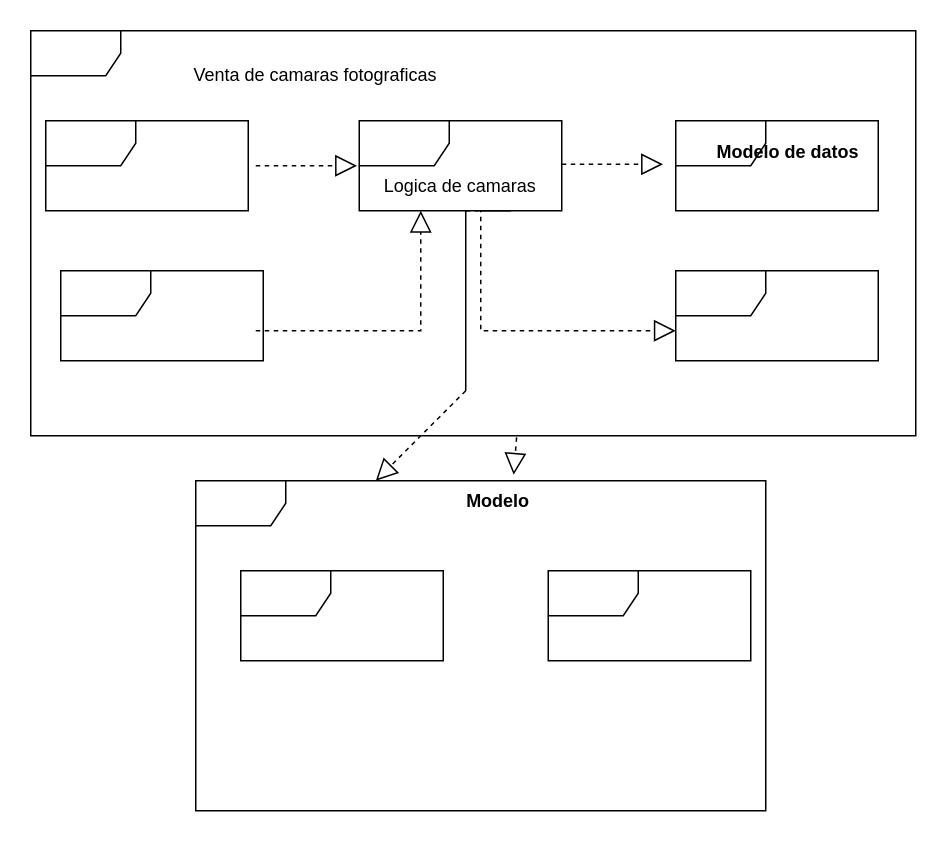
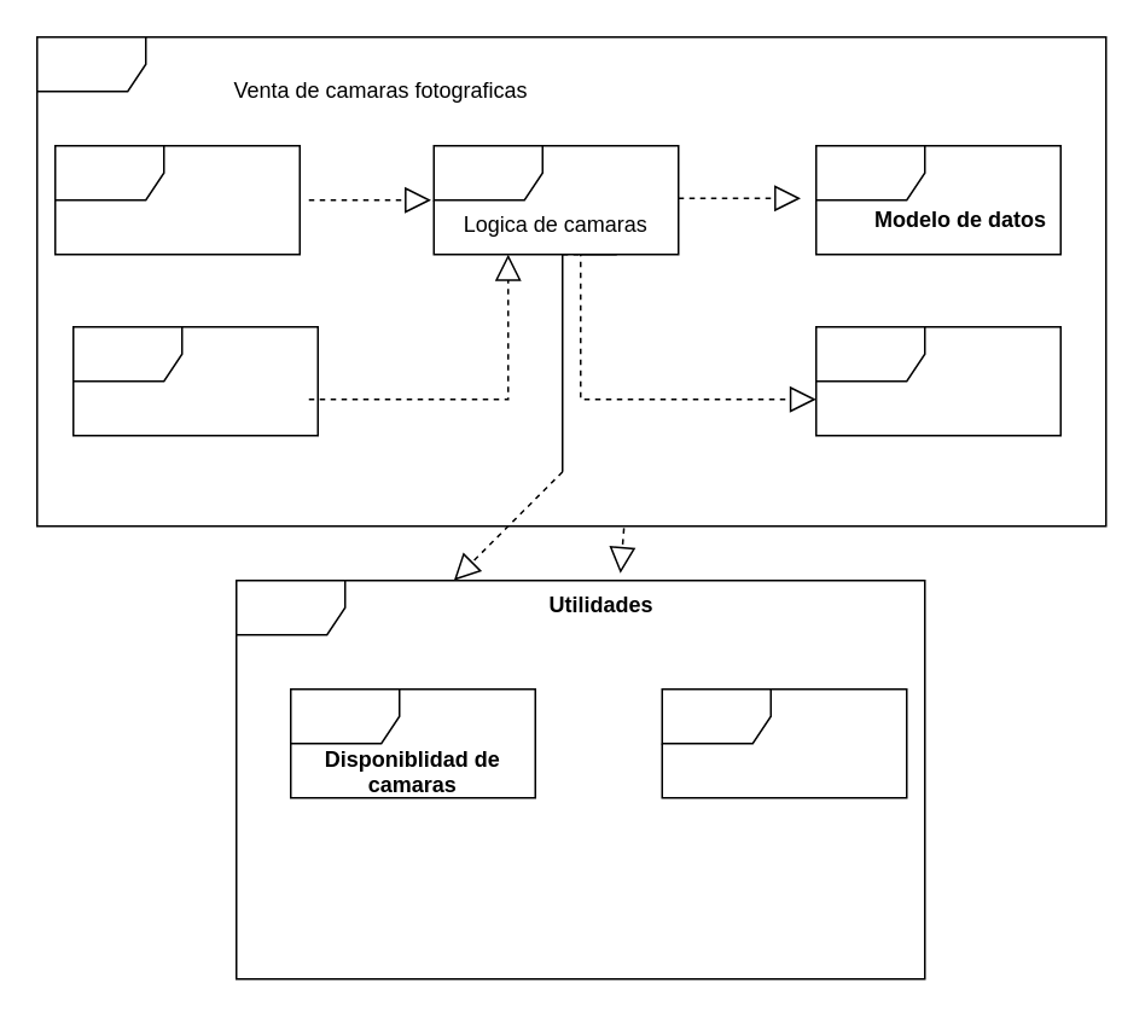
  <mxCell id="0" />
  <mxCell id="1" parent="0" />
  <mxCell id="2" value="" style="shape=umlFrame;whiteSpace=wrap;html=1;" vertex="1" parent="1"><mxGeometry y="20" width="590" height="270" as="geometry" x="20" /></mxCell>
  <mxCell id="3" value="" style="shape=umlFrame;whiteSpace=wrap;html=1;" vertex="1" parent="1"><mxGeometry x="30" y="80" width="135" height="60" as="geometry" /></mxCell>
  <mxCell id="4" value="" style="shape=umlFrame;whiteSpace=wrap;html=1;" vertex="1" parent="1"><mxGeometry x="239" y="80" width="135" height="60" as="geometry" /></mxCell>
  <mxCell id="5" value="" style="shape=umlFrame;whiteSpace=wrap;html=1;" vertex="1" parent="1"><mxGeometry x="450" y="80" width="135" height="60" as="geometry" /></mxCell>
  <mxCell id="6" value="" style="shape=umlFrame;whiteSpace=wrap;html=1;" vertex="1" parent="1"><mxGeometry x="40" y="180" width="135" height="60" as="geometry" /></mxCell>
  <mxCell id="7" value="" style="shape=umlFrame;whiteSpace=wrap;html=1;" vertex="1" parent="1"><mxGeometry x="450" y="180" width="135" height="60" as="geometry" /></mxCell>
  <mxCell id="8" value="" style="endArrow=block;dashed=1;endFill=0;endSize=12;html=1;rounded=0;" edge="1" parent="1"><mxGeometry width="160" relative="1" as="geometry"><mxPoint x="170" y="110" as="sourcePoint" /><mxPoint x="237.5" y="110" as="targetPoint" /><Array as="points"><mxPoint x="237.5" y="110" /></Array></mxGeometry></mxCell>
  <mxCell id="9" value="" style="endArrow=block;dashed=1;endFill=0;endSize=12;html=1;rounded=0;" edge="1" parent="1"><mxGeometry width="160" relative="1" as="geometry"><mxPoint x="374" y="109" as="sourcePoint" /><mxPoint x="441.5" y="109" as="targetPoint" /><Array as="points"><mxPoint x="441.5" y="109" /></Array></mxGeometry></mxCell>
  <mxCell id="10" value="" style="endArrow=block;dashed=1;endFill=0;endSize=12;html=1;rounded=0;" edge="1" parent="1"><mxGeometry width="160" relative="1" as="geometry"><mxPoint x="170" y="220" as="sourcePoint" /><mxPoint x="280" y="140" as="targetPoint" /><Array as="points"><mxPoint x="170" y="220" /><mxPoint x="280" y="220" /></Array></mxGeometry></mxCell>
  <mxCell id="11" value="" style="endArrow=block;dashed=1;endFill=0;endSize=12;html=1;rounded=0;" edge="1" parent="1"><mxGeometry width="160" relative="1" as="geometry"><mxPoint x="310" y="140" as="sourcePoint" /><mxPoint x="450" y="220" as="targetPoint" /><Array as="points"><mxPoint x="340" y="140" /><mxPoint x="320" y="140" /><mxPoint x="320" y="220" /></Array></mxGeometry></mxCell>
  <mxCell id="12" value="" style="endArrow=block;dashed=1;endFill=0;endSize=12;html=1;rounded=0;entryX=0.316;entryY=0;entryDx=0;entryDy=0;entryPerimeter=0;" edge="1" parent="1"><mxGeometry width="160" relative="1" as="geometry"><mxPoint x="310" y="260" as="sourcePoint" /><mxPoint x="250.08" y="320" as="targetPoint" /><Array as="points"><mxPoint x="310" y="140" /><mxPoint x="310" y="260" /></Array></mxGeometry></mxCell>
  <mxCell id="13" value="" style="endArrow=block;dashed=1;endFill=0;endSize=12;html=1;rounded=0;exitX=0.549;exitY=1.004;exitDx=0;exitDy=0;exitPerimeter=0;entryX=0.571;entryY=-0.154;entryDx=0;entryDy=0;entryPerimeter=0;" edge="1" parent="1"><mxGeometry width="160" relative="1" as="geometry"><mxPoint x="343.91" y="291.08" as="sourcePoint" /><mxPoint x="341.938" y="315.996" as="targetPoint" /></mxGeometry></mxCell>
  <mxCell id="14" value="" style="shape=umlFrame;whiteSpace=wrap;html=1;" vertex="1" parent="1"><mxGeometry x="130" y="320" width="380" height="220" as="geometry" /></mxCell>
- <mxCell id="15" value="Modelo" style="text;align=center;fontStyle=1;verticalAlign=middle;spacingLeft=3;spacingRight=3;strokeColor=none;rotatable=0;points=[[0,0.5],[1,0.5]];portConstraint=eastwest;" vertex="1" parent="1"><mxGeometry x="260" y="320" width="143.5" height="26" as="geometry" /></mxCell>
+ <mxCell id="15" value="Utilidades" style="text;align=center;fontStyle=1;verticalAlign=middle;spacingLeft=3;spacingRight=3;strokeColor=none;rotatable=0;points=[[0,0.5],[1,0.5]];portConstraint=eastwest;" vertex="1" parent="1"><mxGeometry x="260" y="320" width="143.5" height="26" as="geometry" /></mxCell>
  <mxCell id="16" value="" style="shape=umlFrame;whiteSpace=wrap;html=1;" vertex="1" parent="1"><mxGeometry x="160" y="380" width="135" height="60" as="geometry" /></mxCell>
+ <mxCell id="17" value="Disponiblidad de&#10;camaras" style="text;align=center;fontStyle=1;verticalAlign=middle;spacingLeft=3;spacingRight=3;strokeColor=none;rotatable=0;points=[[0,0.5],[1,0.5]];portConstraint=eastwest;" vertex="1" parent="1"><mxGeometry x="187.5" y="412" width="80" height="26" as="geometry" /></mxCell>
  <mxCell id="18" value="" style="shape=umlFrame;whiteSpace=wrap;html=1;" vertex="1" parent="1"><mxGeometry x="365" y="380" width="135" height="60" as="geometry" /></mxCell>
  <mxCell id="19" value="Venta de camaras fotograficas" style="text;html=1;strokeColor=none;fillColor=none;align=center;verticalAlign=middle;whiteSpace=wrap;rounded=0;" vertex="1" parent="1"><mxGeometry x="125" y="35" width="170" height="30" as="geometry" /></mxCell>
  <mxCell id="20" value="Logica de camaras" style="text;align=center;fontStyle=0;verticalAlign=middle;spacingLeft=3;spacingRight=3;strokeColor=none;rotatable=0;points=[[0,0.5],[1,0.5]];portConstraint=eastwest;" vertex="1" parent="1"><mxGeometry x="266.5" y="110" width="80" height="26" as="geometry" /></mxCell>
- <mxCell id="21" value="Modelo de datos&#10;" style="text;align=center;fontStyle=1;verticalAlign=middle;spacingLeft=3;spacingRight=3;strokeColor=none;rotatable=0;points=[[0,0.5],[1,0.5]];portConstraint=eastwest;" vertex="1" parent="1"><mxGeometry x="485" y="94" width="80" height="26" as="geometry" /></mxCell>
+ <mxCell id="21" value="Modelo de datos&#10;" style="text;align=center;fontStyle=1;verticalAlign=middle;spacingLeft=3;spacingRight=3;strokeColor=none;rotatable=0;points=[[0,0.5],[1,0.5]];portConstraint=eastwest;" vertex="1" parent="1"><mxGeometry x="490" y="114" width="80" height="26" as="geometry" /></mxCell>
